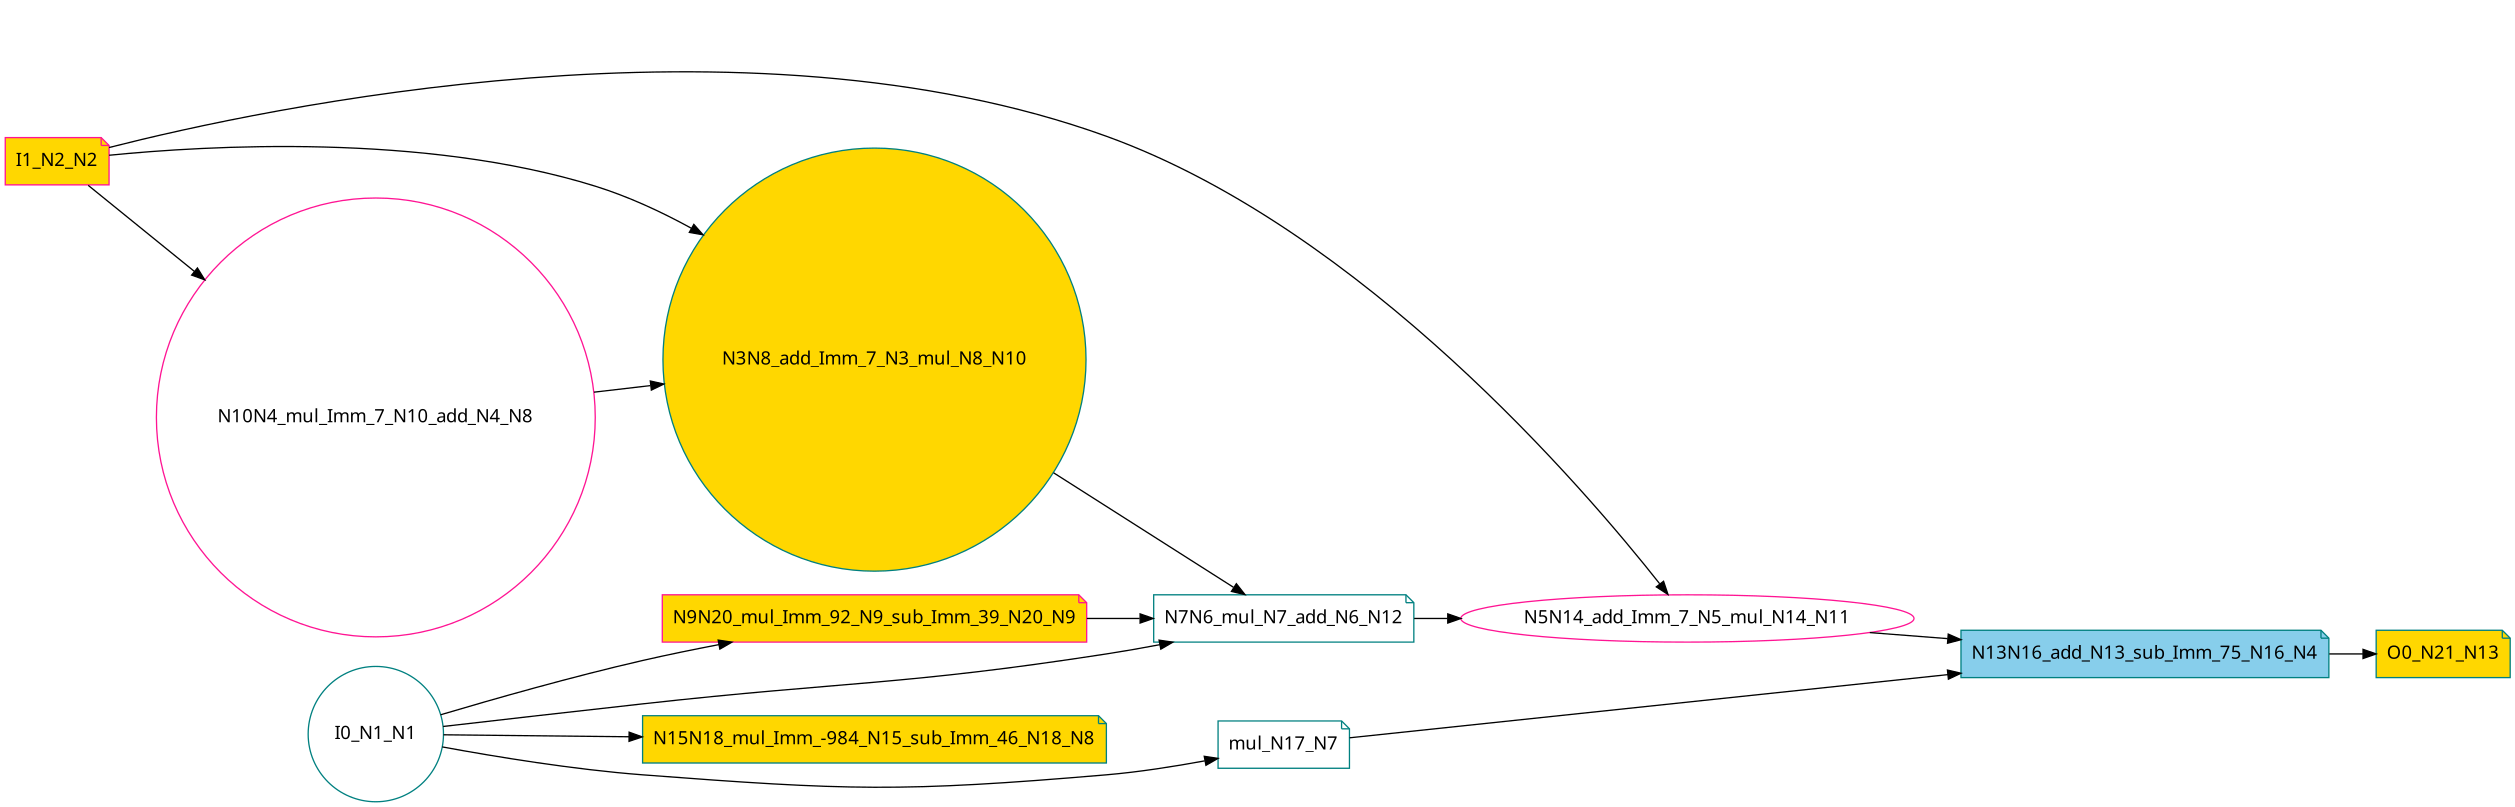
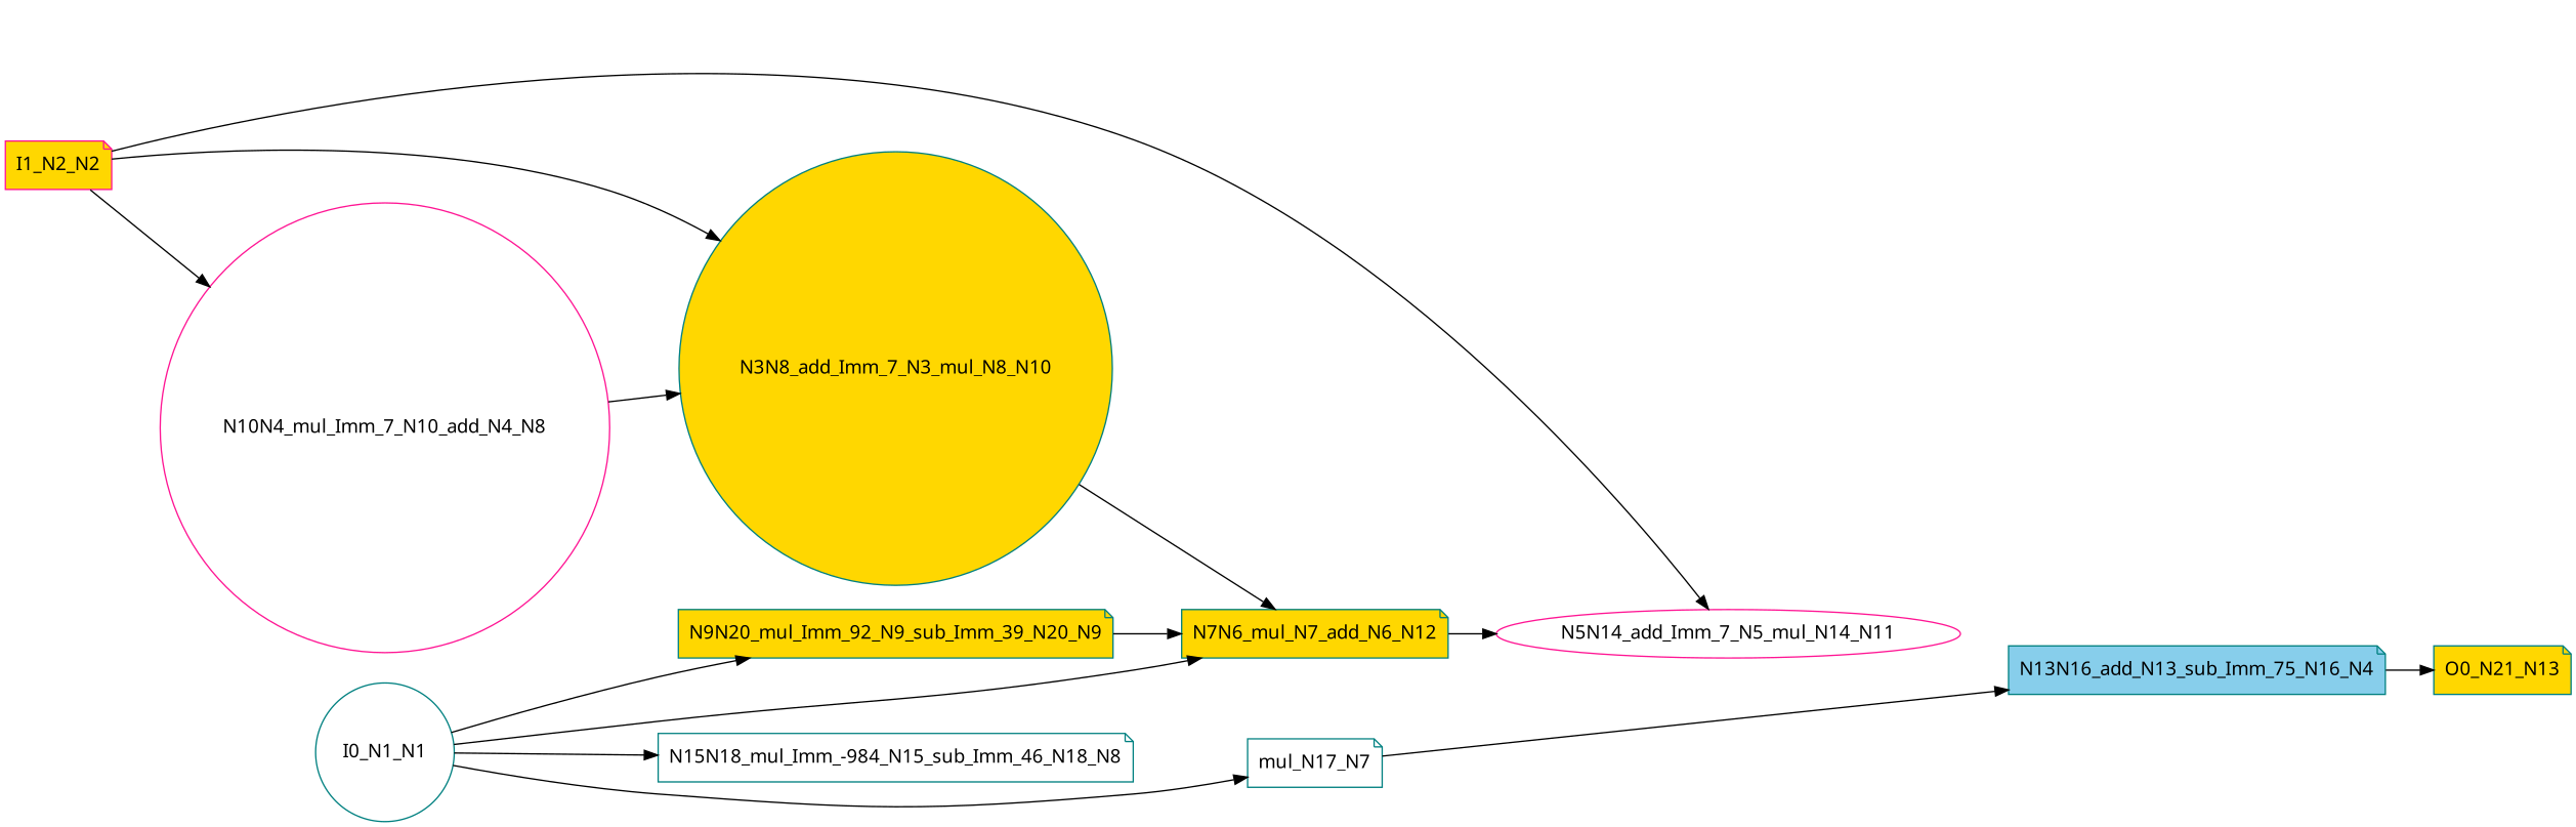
  digraph {
    fontname="Noto Sans"
    rankdir=LR
    node [color=teal fillcolor=gold fontname="Noto Sans" shape=note style=filled]
    edge [fontname="Noto Sans"]
-   n1 [fillcolor=white label=N7N6_mul_N7_add_N6_N12]
+   n1 [label=N7N6_mul_N7_add_N6_N12]
    n2 [color=deeppink fillcolor=white label=N5N14_add_Imm_7_N5_mul_N14_N11 shape=ellipse]
    n3 [fillcolor=skyblue label=N13N16_add_N13_sub_Imm_75_N16_N4]
    n4 [label=O0_N21_N13]
    n5 [label=N3N8_add_Imm_7_N3_mul_N8_N10 shape=circle]
-   n6 [label="N15N18_mul_Imm_-984_N15_sub_Imm_46_N18_N8"]
-   n7 [color=deeppink label=N9N20_mul_Imm_92_N9_sub_Imm_39_N20_N9]
+   n6 [fillcolor=white label="N15N18_mul_Imm_-984_N15_sub_Imm_46_N18_N8"]
+   n7 [label=N9N20_mul_Imm_92_N9_sub_Imm_39_N20_N9]
    n8 [fillcolor=white label=I0_N1_N1 shape=circle]
    n9 [fillcolor=white label=mul_N17_N7]
    n10 [color=deeppink label=I1_N2_N2]
    n11 [color=deeppink fillcolor=white label=N10N4_mul_Imm_7_N10_add_N4_N8 shape=circle]
    n1 -> n2
-   n2 -> n3
    n3 -> n4
    n5 -> n1
    n7 -> n1
    n8 -> n1
    n8 -> n6
    n8 -> n7
    n8 -> n9
    n9 -> n3
    n10 -> n2
    n10 -> n5
    n10 -> n11
    n11 -> n5
  }
